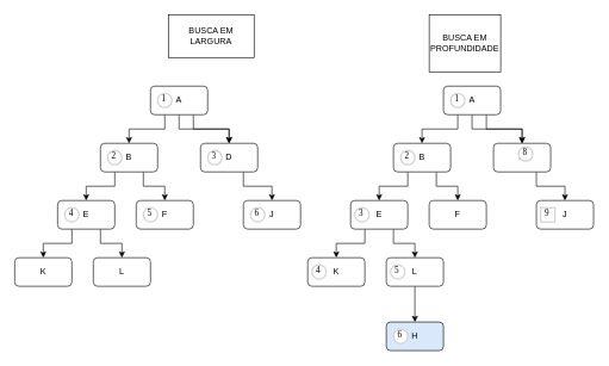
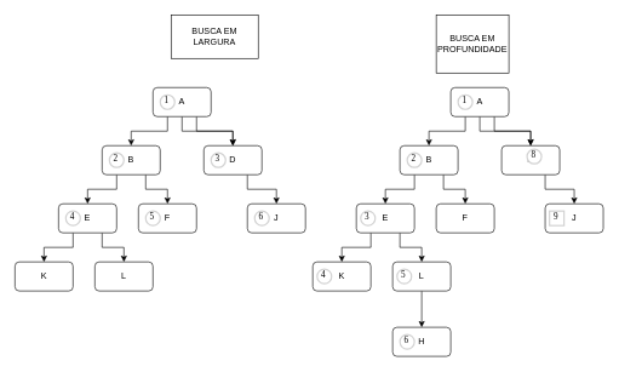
  <mxCell id="0" />
  <mxCell id="1" parent="0" />
  <mxCell id="2" style="edgeStyle=orthogonalEdgeStyle;rounded=0;orthogonalLoop=1;jettySize=auto;html=1;exitX=0.25;exitY=1;exitDx=0;exitDy=0;" edge="1" parent="1" source="5" target="8"><mxGeometry relative="1" as="geometry" /></mxCell>
  <mxCell id="3" style="edgeStyle=orthogonalEdgeStyle;rounded=0;orthogonalLoop=1;jettySize=auto;html=1;exitX=0.75;exitY=1;exitDx=0;exitDy=0;" edge="1" parent="1" source="5" target="10"><mxGeometry relative="1" as="geometry" /></mxCell>
  <mxCell id="4" value="" style="edgeStyle=orthogonalEdgeStyle;rounded=0;orthogonalLoop=1;jettySize=auto;html=1;" edge="1" parent="1" source="5" target="10"><mxGeometry relative="1" as="geometry" /></mxCell>
  <mxCell id="5" value="A" style="rounded=1;whiteSpace=wrap;html=1;" vertex="1" parent="1"><mxGeometry x="210" y="120" width="80" height="40" as="geometry" /></mxCell>
  <mxCell id="6" style="edgeStyle=orthogonalEdgeStyle;rounded=0;orthogonalLoop=1;jettySize=auto;html=1;exitX=0.25;exitY=1;exitDx=0;exitDy=0;" edge="1" parent="1" source="8" target="13"><mxGeometry relative="1" as="geometry" /></mxCell>
  <mxCell id="7" style="edgeStyle=orthogonalEdgeStyle;rounded=0;orthogonalLoop=1;jettySize=auto;html=1;exitX=0.75;exitY=1;exitDx=0;exitDy=0;entryX=0.5;entryY=0;entryDx=0;entryDy=0;" edge="1" parent="1" source="8" target="14"><mxGeometry relative="1" as="geometry"><Array as="points"><mxPoint x="200" y="260" /><mxPoint x="230" y="260" /></Array></mxGeometry></mxCell>
  <mxCell id="8" value="B" style="rounded=1;whiteSpace=wrap;html=1;" vertex="1" parent="1"><mxGeometry x="140" y="200" width="80" height="40" as="geometry" /></mxCell>
  <mxCell id="9" style="edgeStyle=orthogonalEdgeStyle;rounded=0;orthogonalLoop=1;jettySize=auto;html=1;exitX=0.75;exitY=1;exitDx=0;exitDy=0;" edge="1" parent="1" source="10" target="15"><mxGeometry relative="1" as="geometry" /></mxCell>
  <mxCell id="10" value="D" style="rounded=1;whiteSpace=wrap;html=1;" vertex="1" parent="1"><mxGeometry x="280" y="200" width="80" height="40" as="geometry" /></mxCell>
  <mxCell id="11" style="edgeStyle=orthogonalEdgeStyle;rounded=0;orthogonalLoop=1;jettySize=auto;html=1;exitX=0.25;exitY=1;exitDx=0;exitDy=0;" edge="1" parent="1" source="13" target="16"><mxGeometry relative="1" as="geometry" /></mxCell>
  <mxCell id="12" style="edgeStyle=orthogonalEdgeStyle;rounded=0;orthogonalLoop=1;jettySize=auto;html=1;exitX=0.75;exitY=1;exitDx=0;exitDy=0;entryX=0.5;entryY=0;entryDx=0;entryDy=0;" edge="1" parent="1" source="13" target="17"><mxGeometry relative="1" as="geometry" /></mxCell>
  <mxCell id="13" value="E" style="rounded=1;whiteSpace=wrap;html=1;" vertex="1" parent="1"><mxGeometry x="80" y="280" width="80" height="40" as="geometry" /></mxCell>
  <mxCell id="14" value="F" style="rounded=1;whiteSpace=wrap;html=1;" vertex="1" parent="1"><mxGeometry x="190" y="280" width="80" height="40" as="geometry" /></mxCell>
  <mxCell id="15" value="J" style="rounded=1;whiteSpace=wrap;html=1;" vertex="1" parent="1"><mxGeometry x="340" y="280" width="80" height="40" as="geometry" /></mxCell>
  <mxCell id="16" value="K" style="rounded=1;whiteSpace=wrap;html=1;" vertex="1" parent="1"><mxGeometry x="20" y="360" width="80" height="40" as="geometry" /></mxCell>
  <mxCell id="17" value="L" style="rounded=1;whiteSpace=wrap;html=1;" vertex="1" parent="1"><mxGeometry x="130" y="360" width="80" height="40" as="geometry" /></mxCell>
  <mxCell id="18" value="1" style="ellipse;whiteSpace=wrap;html=1;aspect=fixed;strokeWidth=2;fontFamily=Tahoma;spacingBottom=4;spacingRight=2;strokeColor=#d3d3d3;" vertex="1" parent="1"><mxGeometry x="220" y="130" width="20" height="20" as="geometry" /></mxCell>
  <mxCell id="19" value="2" style="ellipse;whiteSpace=wrap;html=1;aspect=fixed;strokeWidth=2;fontFamily=Tahoma;spacingBottom=4;spacingRight=2;strokeColor=#d3d3d3;" vertex="1" parent="1"><mxGeometry x="150" y="210" width="20" height="20" as="geometry" /></mxCell>
  <mxCell id="20" value="3" style="ellipse;whiteSpace=wrap;html=1;aspect=fixed;strokeWidth=2;fontFamily=Tahoma;spacingBottom=4;spacingRight=2;strokeColor=#d3d3d3;" vertex="1" parent="1"><mxGeometry x="290" y="210" width="20" height="20" as="geometry" /></mxCell>
  <mxCell id="21" value="4" style="ellipse;whiteSpace=wrap;html=1;aspect=fixed;strokeWidth=2;fontFamily=Tahoma;spacingBottom=4;spacingRight=2;strokeColor=#d3d3d3;" vertex="1" parent="1"><mxGeometry x="90" y="290" width="20" height="20" as="geometry" /></mxCell>
  <mxCell id="22" value="5" style="ellipse;whiteSpace=wrap;html=1;aspect=fixed;strokeWidth=2;fontFamily=Tahoma;spacingBottom=4;spacingRight=2;strokeColor=#d3d3d3;" vertex="1" parent="1"><mxGeometry x="200" y="290" width="20" height="20" as="geometry" /></mxCell>
  <mxCell id="23" value="6" style="ellipse;whiteSpace=wrap;html=1;aspect=fixed;strokeWidth=2;fontFamily=Tahoma;spacingBottom=4;spacingRight=2;strokeColor=#d3d3d3;" vertex="1" parent="1"><mxGeometry x="350" y="290" width="20" height="20" as="geometry" /></mxCell>
  <mxCell id="24" value="BUSCA EM LARGURA" style="rounded=0;whiteSpace=wrap;html=1;" vertex="1" parent="1"><mxGeometry x="235" y="20" width="120" height="60" as="geometry" /></mxCell>
  <mxCell id="25" style="edgeStyle=orthogonalEdgeStyle;rounded=0;orthogonalLoop=1;jettySize=auto;html=1;exitX=0.25;exitY=1;exitDx=0;exitDy=0;" edge="1" parent="1" source="28" target="31"><mxGeometry relative="1" as="geometry" /></mxCell>
  <mxCell id="26" style="edgeStyle=orthogonalEdgeStyle;rounded=0;orthogonalLoop=1;jettySize=auto;html=1;exitX=0.75;exitY=1;exitDx=0;exitDy=0;" edge="1" parent="1" source="28" target="33"><mxGeometry relative="1" as="geometry" /></mxCell>
  <mxCell id="27" value="" style="edgeStyle=orthogonalEdgeStyle;rounded=0;orthogonalLoop=1;jettySize=auto;html=1;" edge="1" parent="1" source="28" target="33"><mxGeometry relative="1" as="geometry" /></mxCell>
  <mxCell id="28" value="A" style="rounded=1;whiteSpace=wrap;html=1;" vertex="1" parent="1"><mxGeometry x="620" y="120" width="80" height="40" as="geometry" /></mxCell>
  <mxCell id="29" style="edgeStyle=orthogonalEdgeStyle;rounded=0;orthogonalLoop=1;jettySize=auto;html=1;exitX=0.25;exitY=1;exitDx=0;exitDy=0;" edge="1" parent="1" source="31" target="36"><mxGeometry relative="1" as="geometry" /></mxCell>
  <mxCell id="30" style="edgeStyle=orthogonalEdgeStyle;rounded=0;orthogonalLoop=1;jettySize=auto;html=1;exitX=0.75;exitY=1;exitDx=0;exitDy=0;entryX=0.5;entryY=0;entryDx=0;entryDy=0;" edge="1" parent="1" source="31" target="37"><mxGeometry relative="1" as="geometry"><Array as="points"><mxPoint x="610" y="260" /><mxPoint x="640" y="260" /></Array></mxGeometry></mxCell>
  <mxCell id="31" value="B" style="rounded=1;whiteSpace=wrap;html=1;" vertex="1" parent="1"><mxGeometry x="550" y="200" width="80" height="40" as="geometry" /></mxCell>
  <mxCell id="32" style="edgeStyle=orthogonalEdgeStyle;rounded=0;orthogonalLoop=1;jettySize=auto;html=1;exitX=0.75;exitY=1;exitDx=0;exitDy=0;" edge="1" parent="1" source="33" target="38"><mxGeometry relative="1" as="geometry" /></mxCell>
  <mxCell id="33" value="D" style="rounded=1;whiteSpace=wrap;html=1;" vertex="1" parent="1"><mxGeometry x="690" y="200" width="80" height="40" as="geometry" /></mxCell>
  <mxCell id="34" style="edgeStyle=orthogonalEdgeStyle;rounded=0;orthogonalLoop=1;jettySize=auto;html=1;exitX=0.25;exitY=1;exitDx=0;exitDy=0;" edge="1" parent="1" source="36" target="39"><mxGeometry relative="1" as="geometry" /></mxCell>
  <mxCell id="35" style="edgeStyle=orthogonalEdgeStyle;rounded=0;orthogonalLoop=1;jettySize=auto;html=1;exitX=0.75;exitY=1;exitDx=0;exitDy=0;entryX=0.5;entryY=0;entryDx=0;entryDy=0;" edge="1" parent="1" source="36" target="41"><mxGeometry relative="1" as="geometry" /></mxCell>
  <mxCell id="36" value="E" style="rounded=1;whiteSpace=wrap;html=1;" vertex="1" parent="1"><mxGeometry x="490" y="280" width="80" height="40" as="geometry" /></mxCell>
  <mxCell id="37" value="F" style="rounded=1;whiteSpace=wrap;html=1;" vertex="1" parent="1"><mxGeometry x="600" y="280" width="80" height="40" as="geometry" /></mxCell>
  <mxCell id="38" value="J" style="rounded=1;whiteSpace=wrap;html=1;" vertex="1" parent="1"><mxGeometry x="750" y="280" width="80" height="40" as="geometry" /></mxCell>
  <mxCell id="39" value="K" style="rounded=1;whiteSpace=wrap;html=1;" vertex="1" parent="1"><mxGeometry x="430" y="360" width="80" height="40" as="geometry" /></mxCell>
  <mxCell id="40" style="edgeStyle=orthogonalEdgeStyle;rounded=0;orthogonalLoop=1;jettySize=auto;html=1;exitX=0.5;exitY=1;exitDx=0;exitDy=0;entryX=0.5;entryY=0;entryDx=0;entryDy=0;" edge="1" parent="1" source="41" target="47"><mxGeometry relative="1" as="geometry" /></mxCell>
  <mxCell id="41" value="L" style="rounded=1;whiteSpace=wrap;html=1;" vertex="1" parent="1"><mxGeometry x="540" y="360" width="80" height="40" as="geometry" /></mxCell>
  <mxCell id="42" value="1" style="ellipse;whiteSpace=wrap;html=1;aspect=fixed;strokeWidth=2;fontFamily=Tahoma;spacingBottom=4;spacingRight=2;strokeColor=#d3d3d3;" vertex="1" parent="1"><mxGeometry x="630" y="130" width="20" height="20" as="geometry" /></mxCell>
  <mxCell id="43" value="2" style="ellipse;whiteSpace=wrap;html=1;aspect=fixed;strokeWidth=2;fontFamily=Tahoma;spacingBottom=4;spacingRight=2;strokeColor=#d3d3d3;" vertex="1" parent="1"><mxGeometry x="560" y="210" width="20" height="20" as="geometry" /></mxCell>
  <mxCell id="44" value="BUSCA EM PROFUNDIDADE" style="rounded=0;whiteSpace=wrap;html=1;" vertex="1" parent="1"><mxGeometry x="600" y="20" width="100" height="80" as="geometry" /></mxCell>
  <mxCell id="45" value="3" style="ellipse;whiteSpace=wrap;html=1;aspect=fixed;strokeWidth=2;fontFamily=Tahoma;spacingBottom=4;spacingRight=2;strokeColor=#d3d3d3;" vertex="1" parent="1"><mxGeometry x="496" y="290" width="20" height="20" as="geometry" /></mxCell>
  <mxCell id="46" value="4" style="ellipse;whiteSpace=wrap;html=1;aspect=fixed;strokeWidth=2;fontFamily=Tahoma;spacingBottom=4;spacingRight=2;strokeColor=#d3d3d3;" vertex="1" parent="1"><mxGeometry x="436" y="370" width="20" height="20" as="geometry" /></mxCell>
- <mxCell id="47" value="H" style="rounded=1;whiteSpace=wrap;html=1;fillColor=#dae8fc;" vertex="1" parent="1"><mxGeometry x="540" y="450" width="80" height="40" as="geometry" /></mxCell>
+ <mxCell id="47" value="H" style="rounded=1;whiteSpace=wrap;html=1;" vertex="1" parent="1"><mxGeometry x="540" y="450" width="80" height="40" as="geometry" /></mxCell>
  <mxCell id="48" value="5" style="ellipse;whiteSpace=wrap;html=1;aspect=fixed;strokeWidth=2;fontFamily=Tahoma;spacingBottom=4;spacingRight=2;strokeColor=#d3d3d3;" vertex="1" parent="1"><mxGeometry x="546" y="370" width="20" height="20" as="geometry" /></mxCell>
  <mxCell id="49" value="6" style="ellipse;whiteSpace=wrap;html=1;aspect=fixed;strokeWidth=2;fontFamily=Tahoma;spacingBottom=4;spacingRight=2;strokeColor=#d3d3d3;" vertex="1" parent="1"><mxGeometry x="550" y="460" width="20" height="20" as="geometry" /></mxCell>
  <mxCell id="50" value="8" style="ellipse;whiteSpace=wrap;html=1;aspect=fixed;strokeWidth=2;fontFamily=Tahoma;spacingBottom=4;spacingRight=2;strokeColor=#d3d3d3;" vertex="1" parent="1"><mxGeometry x="725" y="205" width="20" height="20" as="geometry" /></mxCell>
  <mxCell id="51" value="9" style="whiteSpace=wrap;html=1;aspect=fixed;strokeWidth=2;fontFamily=Tahoma;spacingBottom=4;spacingRight=2;strokeColor=#d3d3d3;rounded=0;" vertex="1" parent="1"><mxGeometry x="756" y="290" width="20" height="20" as="geometry" /></mxCell>
